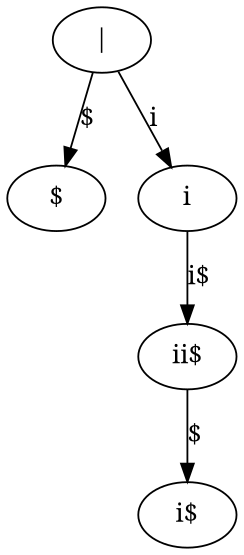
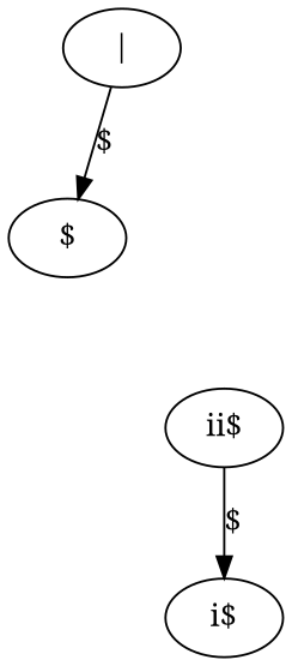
  digraph {
    fontname="Noto Serif"
    node [fontname="Noto Serif"]
    edge [fontname="Noto Serif"]
    n1 [label="$"]
    "|"
-   n3 [label=i]
    n4 [label="ii$"]
    n5 [label="i$"]
    "|" -> n1 [label="$"]
-   "|" -> n3 [label=i]
-   n3 -> n4 [label="i$"]
    n4 -> n5 [label="$"]
  }
